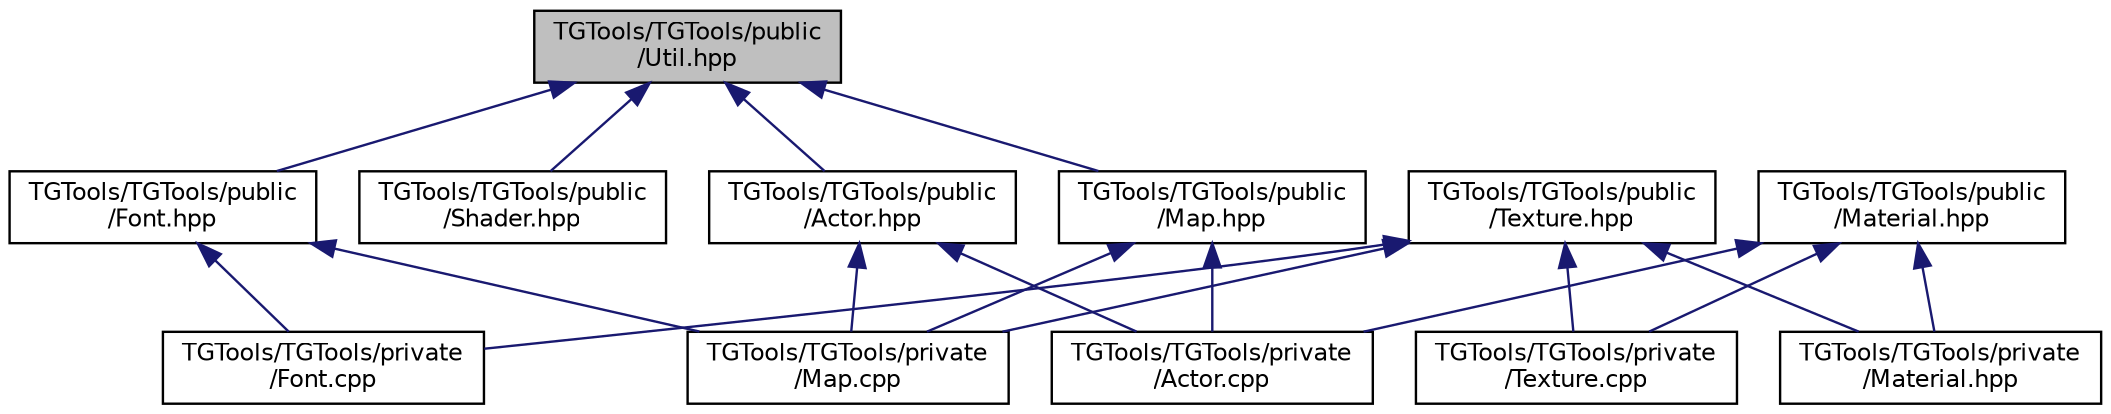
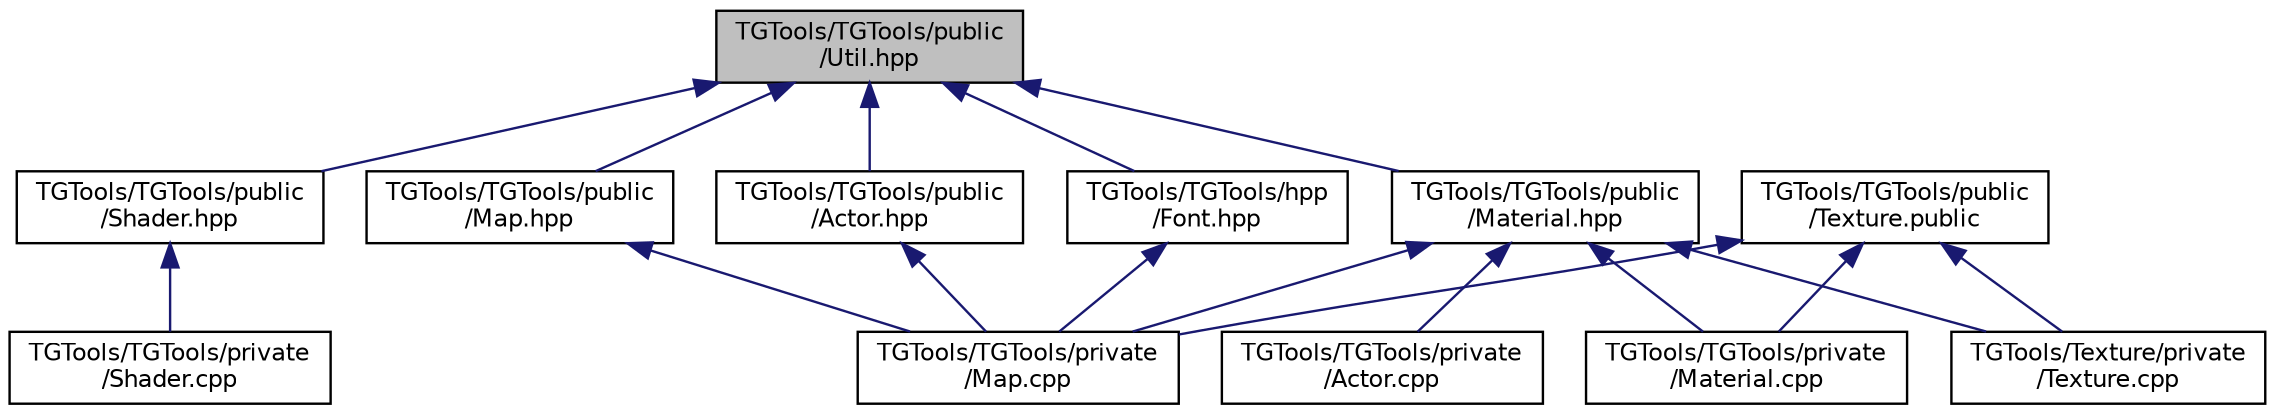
  digraph {
    node [color=black fillcolor=white fontname=Helvetica fontsize=10 shape=record style=filled]
    edge [color=midnightblue dir=back fontname=Helvetica fontsize=10 labelfontname=Helvetica labelfontsize=10 style=solid]
    n1 [fillcolor=grey75 fontcolor=black height=0.2 label="TGTools/TGTools/public\l/Util.hpp" width=0.4]
    n2 [height=0.2 label="TGTools/TGTools/public\l/Actor.hpp" width=0.4]
-   n3 [height=0.2 label="TGTools/TGTools/public\l/Font.hpp" width=0.4]
+   n3 [height=0.2 label="TGTools/TGTools/hpp\l/Font.hpp" width=0.4]
    n4 [height=0.2 label="TGTools/TGTools/public\l/Map.hpp" width=0.4]
    n5 [height=0.2 label="TGTools/TGTools/public\l/Material.hpp" width=0.4]
    n6 [height=0.2 label="TGTools/TGTools/public\l/Shader.hpp" width=0.4]
    n7 [height=0.2 label="TGTools/TGTools/private\l/Actor.cpp" width=0.4]
    n8 [height=0.2 label="TGTools/TGTools/private\l/Map.cpp" width=0.4]
-   n9 [height=0.2 label="TGTools/TGTools/private\l/Font.cpp" width=0.4]
-   n10 [height=0.2 label="TGTools/TGTools/private\l/Material.hpp" width=0.4]
-   n11 [height=0.2 label="TGTools/TGTools/private\l/Texture.cpp" width=0.4]
-   n13 [height=0.2 label="TGTools/TGTools/public\l/Texture.hpp" width=0.4]
+   n10 [height=0.2 label="TGTools/TGTools/private\l/Material.cpp" width=0.4]
+   n11 [height=0.2 label="TGTools/Texture/private\l/Texture.cpp" width=0.4]
+   n12 [height=0.2 label="TGTools/TGTools/private\l/Shader.cpp" width=0.4]
+   n13 [height=0.2 label="TGTools/TGTools/public\l/Texture.public" width=0.4]
    n1 -> n2
    n1 -> n3
    n1 -> n4
+   n1 -> n5
    n1 -> n6
-   n2 -> n7
    n2 -> n8
    n3 -> n8
-   n3 -> n9
-   n4 -> n7
    n4 -> n8
    n5 -> n7
+   n5 -> n8
    n5 -> n10
    n5 -> n11
+   n6 -> n12
    n13 -> n8
-   n13 -> n9
    n13 -> n10
    n13 -> n11
  }
